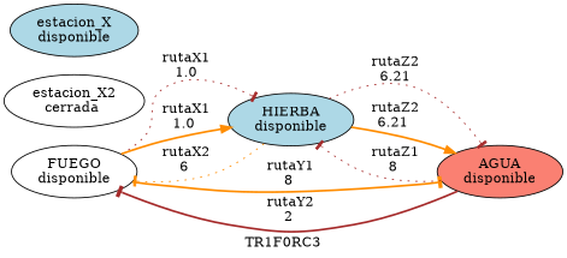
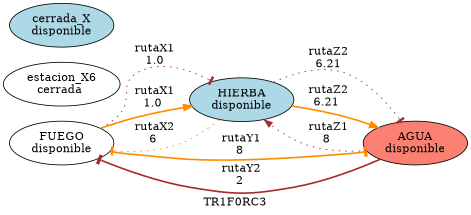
  digraph {
    label=TR1F0RC3
    rankdir=LR
    node [fillcolor=white style=filled]
    edge [arrowhead=tee color=brown style=dotted]
    n1 [label="FUEGO\ndisponible"]
    n2 [fillcolor=lightblue label="HIERBA\ndisponible"]
    n3 [fillcolor=salmon label="AGUA\ndisponible"]
-   n4 [label="estacion_X2\ncerrada "]
-   n5 [fillcolor=lightblue label="estacion_X\ndisponible"]
+   n4 [label="estacion_X6\ncerrada "]
+   n5 [fillcolor=lightblue label="cerrada_X\ndisponible"]
    n1 -> n2 [label="rutaX1\n1.0"]
    n1 -> n2 [arrowhead=normal color=darkorange label="rutaX1\n1.0 " style=bold]
    n1 -> n3 [color=darkorange label="rutaY1\n8 " style=bold]
    n2 -> n1 [color=darkorange label="rutaX2\n6 "]
    n2 -> n3 [label="rutaZ2\n6.21"]
    n2 -> n3 [arrowhead=normal color=darkorange label="rutaZ2\n6.21 " style=bold]
    n3 -> n1 [label="rutaY2\n2 " style=bold]
-   n3 -> n2 [label="rutaZ1\n8 "]
+   n3 -> n2 [arrowhead=normal label="rutaZ1\n8 "]
  }
